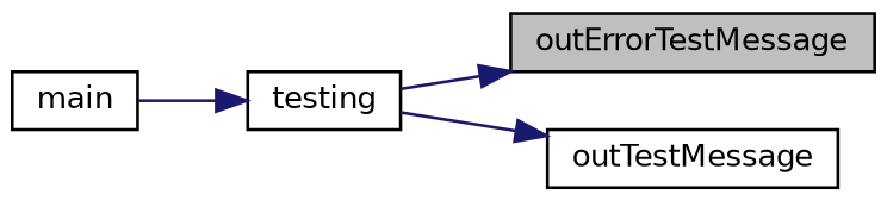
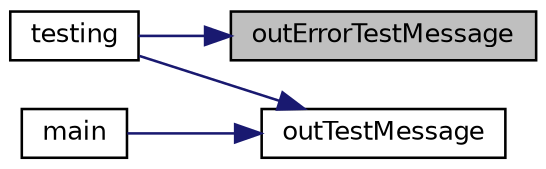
  digraph {
    rankdir=RL
    node [color=black fillcolor=white fontname=Helvetica fontsize=10 shape=record style=filled]
    edge [color=midnightblue dir=back fontname=Helvetica fontsize=10 labelfontname=Helvetica labelfontsize=10 style=solid]
    n1 [fillcolor=grey75 fontcolor=black height=0.2 label=outErrorTestMessage width=0.4]
    n2 [height=0.2 label=testing width=0.4]
    n3 [height=0.2 label=outTestMessage width=0.4]
    n4 [height=0.2 label=main width=0.4]
    n1 -> n2
-   n2 -> n4
+   n3 -> n4
    n3 -> n2
  }
